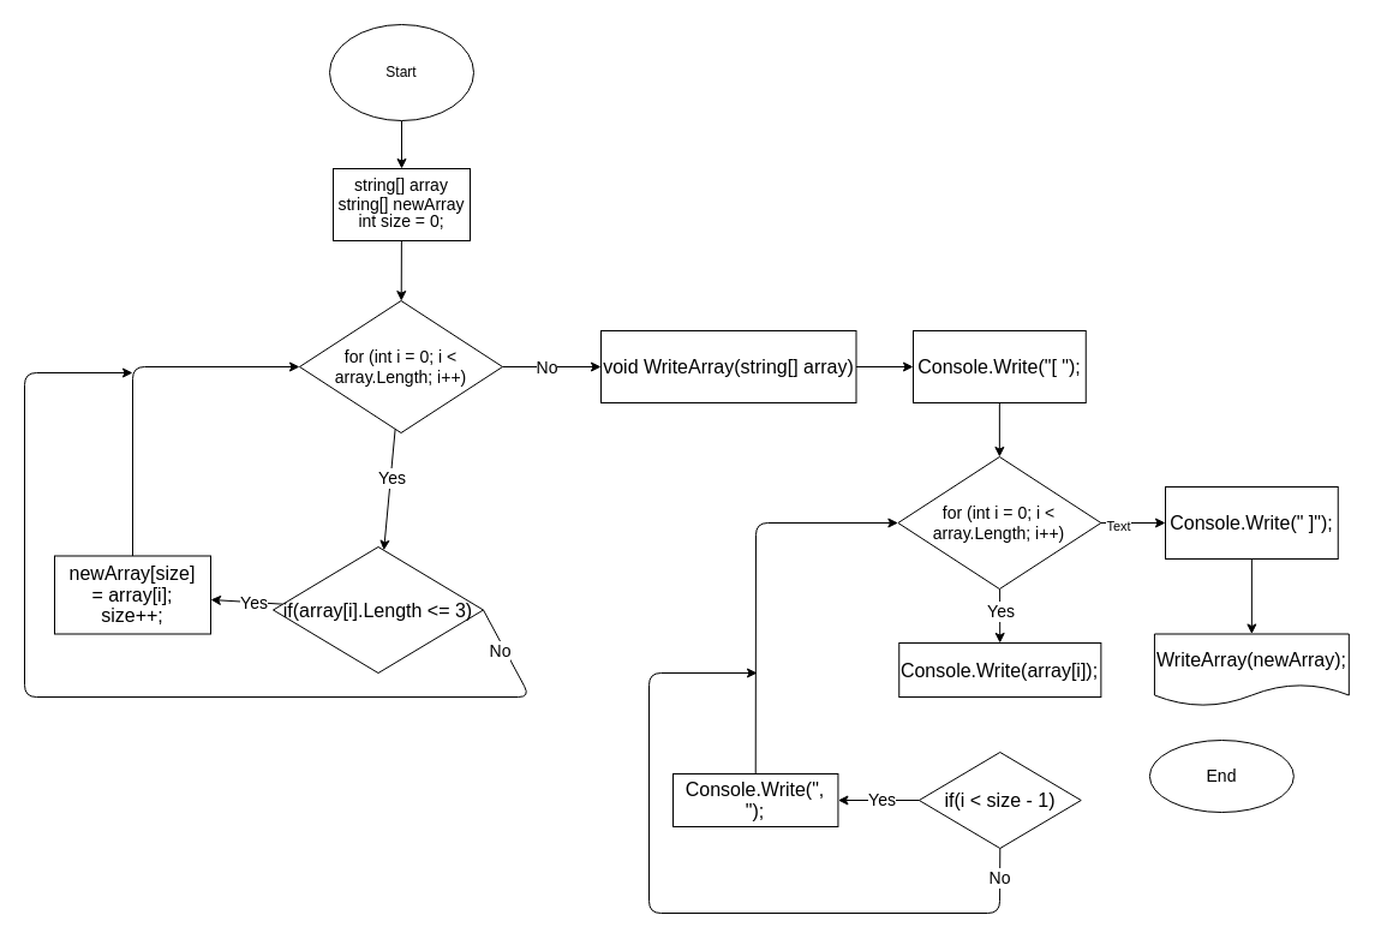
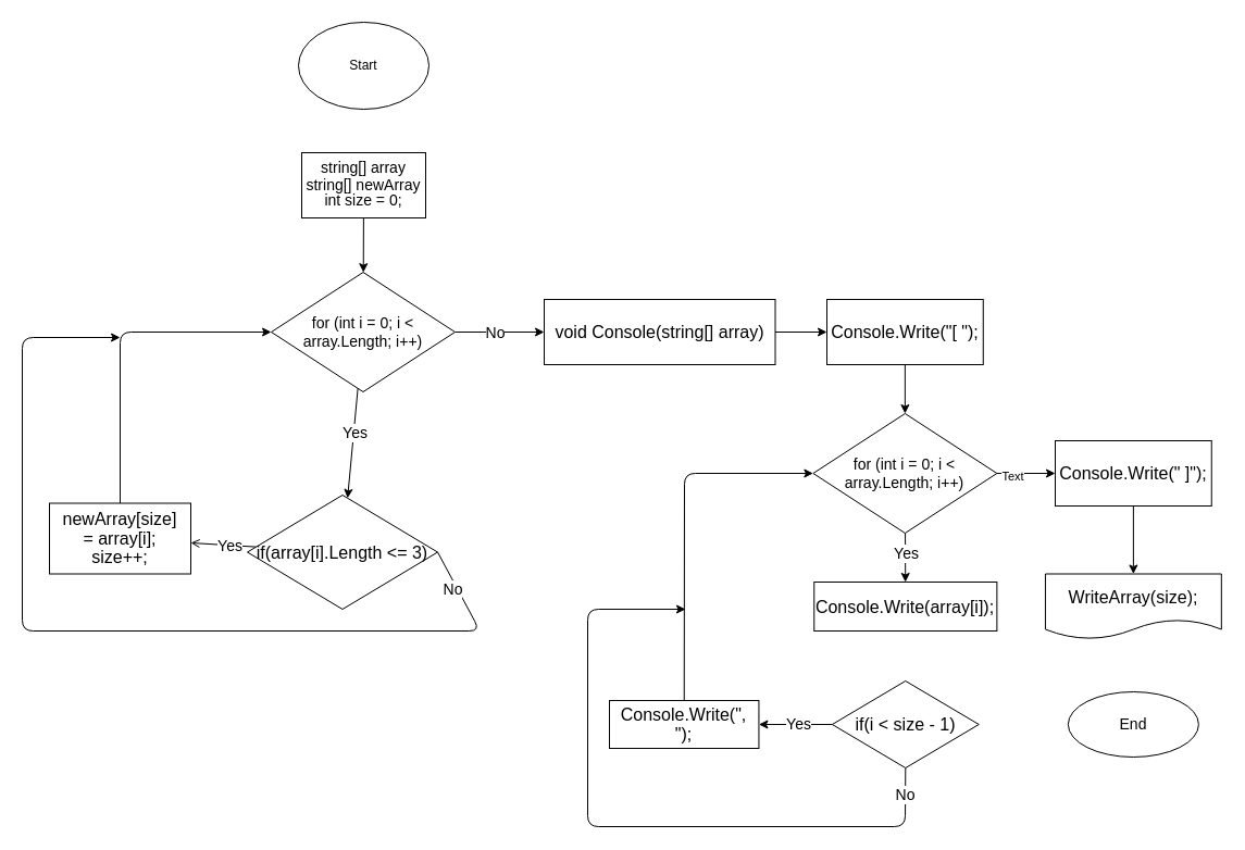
  <mxCell id="0" />
  <mxCell id="1" parent="0" />
- <mxCell id="2" value="" style="edgeStyle=none;html=1;" parent="1" source="3" target="5" edge="1"><mxGeometry relative="1" as="geometry" /></mxCell>
  <mxCell id="3" value="Start" style="ellipse;whiteSpace=wrap;html=1;" parent="1" vertex="1"><mxGeometry x="274" y="20" width="120" height="80" as="geometry" /></mxCell>
  <mxCell id="4" value="" style="edgeStyle=none;html=1;" parent="1" source="5" edge="1"><mxGeometry relative="1" as="geometry"><mxPoint x="333.722" y="250.127" as="targetPoint" /></mxGeometry></mxCell>
  <mxCell id="5" value="&lt;span lang=&quot;EN-US&quot; style=&quot;line-height: 107% ; font-family: &amp;#34;calibri&amp;#34; , sans-serif&quot;&gt;&lt;font style=&quot;font-size: 14px&quot;&gt;string[] array&lt;br&gt;&lt;span lang=&quot;EN-US&quot; style=&quot;line-height: 107% ; font-family: &amp;#34;calibri&amp;#34; , sans-serif&quot;&gt;string[] newArray&lt;br&gt;&lt;/span&gt;int size = 0;&lt;/font&gt;&lt;br&gt;&lt;/span&gt;" style="whiteSpace=wrap;html=1;" parent="1" vertex="1"><mxGeometry x="277" y="140" width="114" height="60" as="geometry" /></mxCell>
  <mxCell id="6" value="" style="edgeStyle=none;html=1;fontSize=14;" parent="1" source="10" target="15" edge="1"><mxGeometry relative="1" as="geometry" /></mxCell>
  <mxCell id="7" value="Yes" style="edgeLabel;html=1;align=center;verticalAlign=middle;resizable=0;points=[];fontSize=14;" parent="6" vertex="1" connectable="0"><mxGeometry x="-0.389" relative="1" as="geometry"><mxPoint y="10" as="offset" /></mxGeometry></mxCell>
  <mxCell id="8" value="" style="edgeStyle=none;html=1;fontSize=14;" parent="1" source="10" target="19" edge="1"><mxGeometry relative="1" as="geometry" /></mxCell>
  <mxCell id="9" value="No" style="edgeLabel;html=1;align=center;verticalAlign=middle;resizable=0;points=[];fontSize=14;" parent="8" vertex="1" connectable="0"><mxGeometry x="-0.512" relative="1" as="geometry"><mxPoint x="16" as="offset" /></mxGeometry></mxCell>
  <mxCell id="10" value="&lt;p class=&quot;MsoNormal&quot;&gt;&lt;span lang=&quot;EN-US&quot; style=&quot;line-height: 107%&quot;&gt;&lt;font style=&quot;font-size: 14px&quot;&gt;for (int i = 0;&amp;nbsp;&lt;/font&gt;&lt;/span&gt;&lt;span style=&quot;font-size: 14px&quot;&gt;i &amp;lt; array.Length; i++)&lt;/span&gt;&lt;/p&gt;&lt;p class=&quot;MsoNormal&quot;&gt;&lt;span lang=&quot;EN-US&quot; style=&quot;font-size: 12.0pt ; line-height: 107%&quot;&gt;&lt;/span&gt;&lt;/p&gt;" style="rhombus;whiteSpace=wrap;html=1;" parent="1" vertex="1"><mxGeometry x="249" y="250" width="169" height="110" as="geometry" /></mxCell>
- <mxCell id="11" value="" style="edgeStyle=none;html=1;fontSize=14;" parent="1" source="15" target="17" edge="1"><mxGeometry relative="1" as="geometry" /></mxCell>
+ <mxCell id="11" value="" style="edgeStyle=none;html=1;fontSize=14;endArrow=open;" parent="1" source="15" target="17" edge="1"><mxGeometry relative="1" as="geometry" /></mxCell>
  <mxCell id="12" value="Yes" style="edgeLabel;html=1;align=center;verticalAlign=middle;resizable=0;points=[];fontSize=14;" parent="11" vertex="1" connectable="0"><mxGeometry x="-0.5" y="1" relative="1" as="geometry"><mxPoint x="-10" y="-1" as="offset" /></mxGeometry></mxCell>
  <mxCell id="13" style="edgeStyle=none;html=1;exitX=1;exitY=0.5;exitDx=0;exitDy=0;fontSize=14;" parent="1" source="15" edge="1"><mxGeometry relative="1" as="geometry"><mxPoint x="110" y="310" as="targetPoint" /><Array as="points"><mxPoint x="441" y="580" /><mxPoint x="20" y="580" /><mxPoint x="20" y="310" /></Array></mxGeometry></mxCell>
  <mxCell id="14" value="No" style="edgeLabel;html=1;align=center;verticalAlign=middle;resizable=0;points=[];fontSize=14;" parent="13" vertex="1" connectable="0"><mxGeometry x="-0.933" relative="1" as="geometry"><mxPoint y="8" as="offset" /></mxGeometry></mxCell>
  <mxCell id="15" value="&lt;span lang=&quot;EN-US&quot; style=&quot;font-size: 12.0pt ; line-height: 107% ; font-family: &amp;#34;calibri&amp;#34; , sans-serif&quot;&gt;if(array[i].Length &amp;lt;= 3)&lt;/span&gt;" style="rhombus;whiteSpace=wrap;html=1;" parent="1" vertex="1"><mxGeometry x="227" y="455" width="175" height="105" as="geometry" /></mxCell>
  <mxCell id="16" style="edgeStyle=none;html=1;exitX=0.5;exitY=0;exitDx=0;exitDy=0;entryX=0;entryY=0.5;entryDx=0;entryDy=0;fontSize=14;" parent="1" source="17" target="10" edge="1"><mxGeometry relative="1" as="geometry"><Array as="points"><mxPoint x="110" y="305" /></Array></mxGeometry></mxCell>
  <mxCell id="17" value="&lt;span lang=&quot;EN-US&quot; style=&quot;font-size: 12.0pt ; line-height: 107% ; font-family: &amp;#34;calibri&amp;#34; , sans-serif&quot;&gt;newArray[size]&lt;br&gt;= array[i];&lt;br&gt;&lt;span lang=&quot;EN-US&quot; style=&quot;font-size: 12pt ; line-height: 107%&quot;&gt;size++;&lt;/span&gt;&lt;br&gt;&lt;/span&gt;" style="whiteSpace=wrap;html=1;" parent="1" vertex="1"><mxGeometry x="45" y="462.5" width="130" height="65" as="geometry" /></mxCell>
  <mxCell id="18" value="" style="edgeStyle=none;html=1;fontSize=14;" parent="1" source="19" target="21" edge="1"><mxGeometry relative="1" as="geometry" /></mxCell>
- <mxCell id="19" value="&lt;span lang=&quot;EN-US&quot; style=&quot;font-size: 12.0pt ; line-height: 107% ; font-family: &amp;#34;calibri&amp;#34; , sans-serif&quot;&gt;void WriteArray(string[] array)&lt;/span&gt;" style="whiteSpace=wrap;html=1;" parent="1" vertex="1"><mxGeometry x="500" y="275" width="212.5" height="60" as="geometry" /></mxCell>
+ <mxCell id="19" value="&lt;span lang=&quot;EN-US&quot; style=&quot;font-size: 12.0pt ; line-height: 107% ; font-family: &amp;#34;calibri&amp;#34; , sans-serif&quot;&gt;void Console(string[] array)&lt;/span&gt;" style="whiteSpace=wrap;html=1;" parent="1" vertex="1"><mxGeometry x="500" y="275" width="212.5" height="60" as="geometry" /></mxCell>
  <mxCell id="20" value="" style="edgeStyle=none;html=1;fontSize=14;entryX=0.5;entryY=0;entryDx=0;entryDy=0;" parent="1" edge="1"><mxGeometry relative="1" as="geometry"><mxPoint x="831.873" y="335" as="sourcePoint" /><mxPoint x="831.87" y="380" as="targetPoint" /></mxGeometry></mxCell>
  <mxCell id="21" value="&lt;span lang=&quot;EN-US&quot; style=&quot;font-size: 12.0pt ; line-height: 107% ; font-family: &amp;#34;calibri&amp;#34; , sans-serif&quot;&gt;Console.Write(&quot;[ &quot;);&lt;/span&gt;" style="whiteSpace=wrap;html=1;" parent="1" vertex="1"><mxGeometry x="760" y="275" width="143.75" height="60" as="geometry" /></mxCell>
  <mxCell id="22" value="" style="edgeStyle=none;html=1;fontSize=14;" parent="1" source="26" target="27" edge="1"><mxGeometry relative="1" as="geometry" /></mxCell>
  <mxCell id="23" value="Yes" style="edgeLabel;html=1;align=center;verticalAlign=middle;resizable=0;points=[];fontSize=14;" parent="22" vertex="1" connectable="0"><mxGeometry x="-0.463" relative="1" as="geometry"><mxPoint y="7" as="offset" /></mxGeometry></mxCell>
  <mxCell id="24" style="edgeStyle=none;html=1;exitX=1;exitY=0.5;exitDx=0;exitDy=0;entryX=0;entryY=0.5;entryDx=0;entryDy=0;fontSize=14;" parent="1" source="26" target="36" edge="1"><mxGeometry relative="1" as="geometry" /></mxCell>
  <mxCell id="25" value="Text" style="edgeLabel;html=1;align=center;verticalAlign=middle;resizable=0;points=[];" vertex="1" connectable="0" parent="24"><mxGeometry x="-0.492" y="-2" relative="1" as="geometry"><mxPoint as="offset" /></mxGeometry></mxCell>
  <mxCell id="26" value="&lt;p class=&quot;MsoNormal&quot;&gt;&lt;span lang=&quot;EN-US&quot; style=&quot;line-height: 107%&quot;&gt;&lt;font style=&quot;font-size: 14px&quot;&gt;for (int i = 0;&amp;nbsp;&lt;/font&gt;&lt;/span&gt;&lt;span style=&quot;font-size: 14px&quot;&gt;i &amp;lt; array.Length; i++)&lt;/span&gt;&lt;/p&gt;&lt;p class=&quot;MsoNormal&quot;&gt;&lt;span lang=&quot;EN-US&quot; style=&quot;font-size: 12.0pt ; line-height: 107%&quot;&gt;&lt;/span&gt;&lt;/p&gt;" style="rhombus;whiteSpace=wrap;html=1;" parent="1" vertex="1"><mxGeometry x="747.37" y="380" width="169" height="110" as="geometry" /></mxCell>
  <mxCell id="27" value="&lt;span lang=&quot;EN-US&quot; style=&quot;font-size: 12.0pt ; line-height: 107% ; font-family: &amp;#34;calibri&amp;#34; , sans-serif&quot;&gt;Console.Write(array[i]);&lt;/span&gt;" style="whiteSpace=wrap;html=1;" parent="1" vertex="1"><mxGeometry x="748.25" y="535" width="168.12" height="45" as="geometry" /></mxCell>
  <mxCell id="28" value="" style="edgeStyle=none;html=1;fontSize=14;" parent="1" source="32" target="34" edge="1"><mxGeometry relative="1" as="geometry" /></mxCell>
  <mxCell id="29" value="Yes" style="edgeLabel;html=1;align=center;verticalAlign=middle;resizable=0;points=[];fontSize=14;" parent="28" vertex="1" connectable="0"><mxGeometry x="-0.322" y="-1" relative="1" as="geometry"><mxPoint x="-8" as="offset" /></mxGeometry></mxCell>
  <mxCell id="30" style="edgeStyle=none;html=1;exitX=0.5;exitY=1;exitDx=0;exitDy=0;fontSize=14;" parent="1" source="32" edge="1"><mxGeometry relative="1" as="geometry"><mxPoint x="630" y="560" as="targetPoint" /><Array as="points"><mxPoint x="832" y="760" /><mxPoint x="540" y="760" /><mxPoint x="540" y="560" /></Array></mxGeometry></mxCell>
  <mxCell id="31" value="No" style="edgeLabel;html=1;align=center;verticalAlign=middle;resizable=0;points=[];fontSize=14;" parent="30" vertex="1" connectable="0"><mxGeometry x="-0.947" y="3" relative="1" as="geometry"><mxPoint x="-4" y="7" as="offset" /></mxGeometry></mxCell>
  <mxCell id="32" value="&lt;span lang=&quot;EN-US&quot; style=&quot;font-size: 12.0pt ; line-height: 107% ; font-family: &amp;#34;calibri&amp;#34; , sans-serif&quot;&gt;if(i &amp;lt; size - 1)&lt;/span&gt;" style="rhombus;whiteSpace=wrap;html=1;" parent="1" vertex="1"><mxGeometry x="764.87" y="626" width="134.88" height="80" as="geometry" /></mxCell>
  <mxCell id="33" style="edgeStyle=none;html=1;exitX=0.5;exitY=0;exitDx=0;exitDy=0;entryX=0;entryY=0.5;entryDx=0;entryDy=0;fontSize=14;" parent="1" source="34" target="26" edge="1"><mxGeometry relative="1" as="geometry"><Array as="points"><mxPoint x="629" y="435" /></Array></mxGeometry></mxCell>
  <mxCell id="34" value="&lt;span lang=&quot;EN-US&quot; style=&quot;font-size: 12.0pt ; line-height: 107% ; font-family: &amp;#34;calibri&amp;#34; , sans-serif&quot;&gt;Console.Write(&quot;, &quot;);&lt;/span&gt;" style="whiteSpace=wrap;html=1;" parent="1" vertex="1"><mxGeometry x="560" y="644" width="137.43" height="44" as="geometry" /></mxCell>
  <mxCell id="35" style="edgeStyle=none;html=1;exitX=0.5;exitY=1;exitDx=0;exitDy=0;entryX=0.5;entryY=0;entryDx=0;entryDy=0;fontSize=14;" parent="1" source="36" target="37" edge="1"><mxGeometry relative="1" as="geometry" /></mxCell>
  <mxCell id="36" value="&lt;span lang=&quot;EN-US&quot; style=&quot;font-size: 12.0pt ; line-height: 107% ; font-family: &amp;#34;calibri&amp;#34; , sans-serif&quot;&gt;Console.Write(&quot; ]&quot;);&lt;/span&gt;" style="whiteSpace=wrap;html=1;" parent="1" vertex="1"><mxGeometry x="970" y="405" width="143.75" height="60" as="geometry" /></mxCell>
- <mxCell id="37" value="&lt;span lang=&quot;EN-US&quot; style=&quot;font-size: 12.0pt ; line-height: 107% ; font-family: &amp;#34;calibri&amp;#34; , sans-serif&quot;&gt;WriteArray(newArray);&lt;/span&gt;" style="shape=document;whiteSpace=wrap;html=1;boundedLbl=1;fontSize=14;" parent="1" vertex="1"><mxGeometry x="960.94" y="527.5" width="161.88" height="60" as="geometry" /></mxCell>
- <mxCell id="38" value="End" style="ellipse;whiteSpace=wrap;html=1;fontSize=14;" parent="1" vertex="1"><mxGeometry x="956.88" y="616" width="120" height="60" as="geometry" /></mxCell>
+ <mxCell id="37" value="&lt;span lang=&quot;EN-US&quot; style=&quot;font-size: 12.0pt ; line-height: 107% ; font-family: &amp;#34;calibri&amp;#34; , sans-serif&quot;&gt;WriteArray(size);&lt;/span&gt;" style="shape=document;whiteSpace=wrap;html=1;boundedLbl=1;fontSize=14;" parent="1" vertex="1"><mxGeometry x="960.94" y="527.5" width="161.88" height="60" as="geometry" /></mxCell>
+ <mxCell id="38" value="End" style="ellipse;whiteSpace=wrap;html=1;fontSize=14;" parent="1" vertex="1"><mxGeometry x="981.88" y="636" width="120" height="60" as="geometry" /></mxCell>
